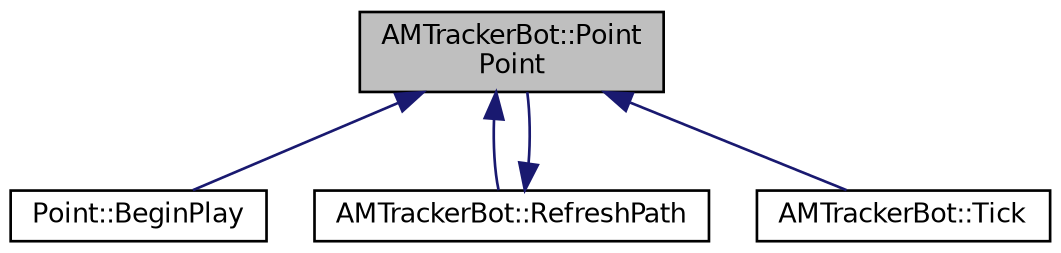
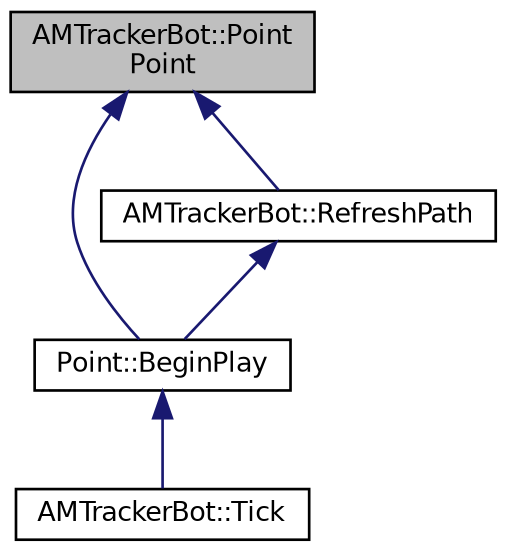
  digraph {
    rankdir=TB
    node [color=black fillcolor=white fontname=Helvetica fontsize=10 shape=record style=filled]
    edge [color=midnightblue dir=back fontname=Helvetica fontsize=10 labelfontname=Helvetica labelfontsize=10 style=solid]
    n1 [fillcolor=grey75 fontcolor=black height=0.2 label="AMTrackerBot::Point\lPoint" width=0.4]
    n2 [height=0.2 label="Point::BeginPlay" width=0.4]
    n3 [height=0.2 label="AMTrackerBot::RefreshPath" width=0.4]
    n4 [height=0.2 label="AMTrackerBot::Tick" width=0.4]
    n1 -> n2
    n1 -> n3
-   n1 -> n4
-   n3 -> n1
+   n2 -> n4
+   n3 -> n2
  }
